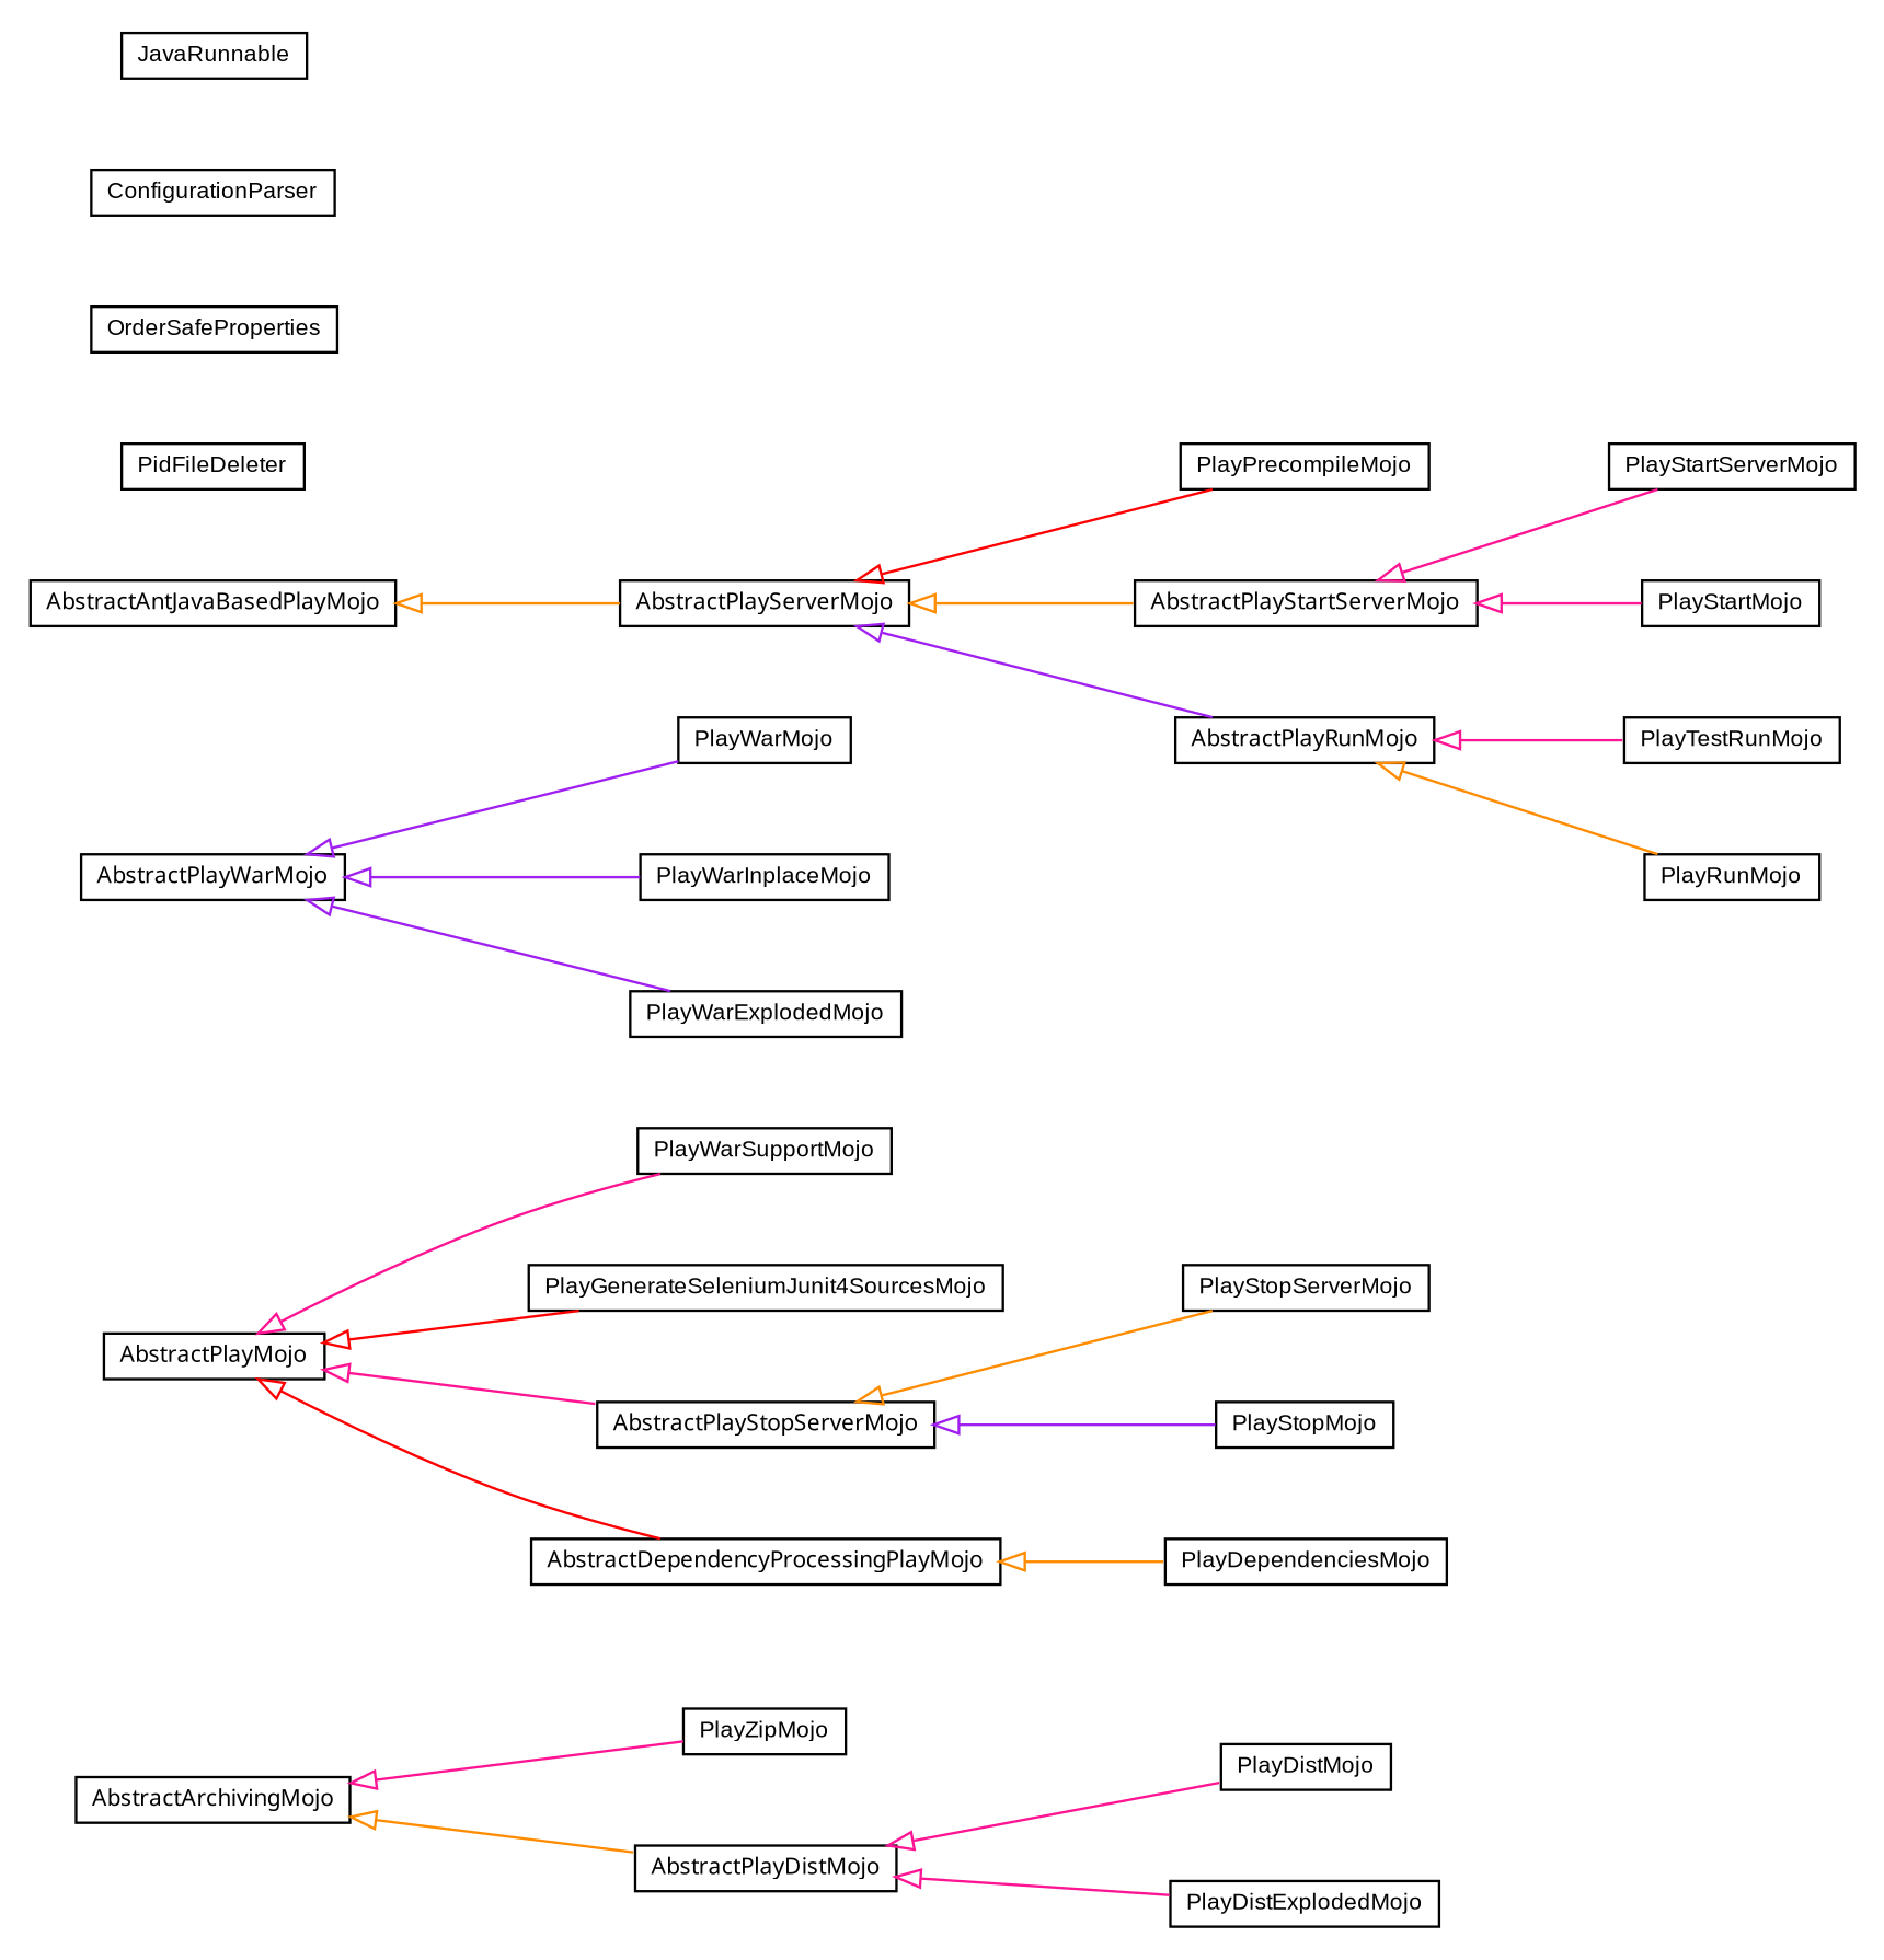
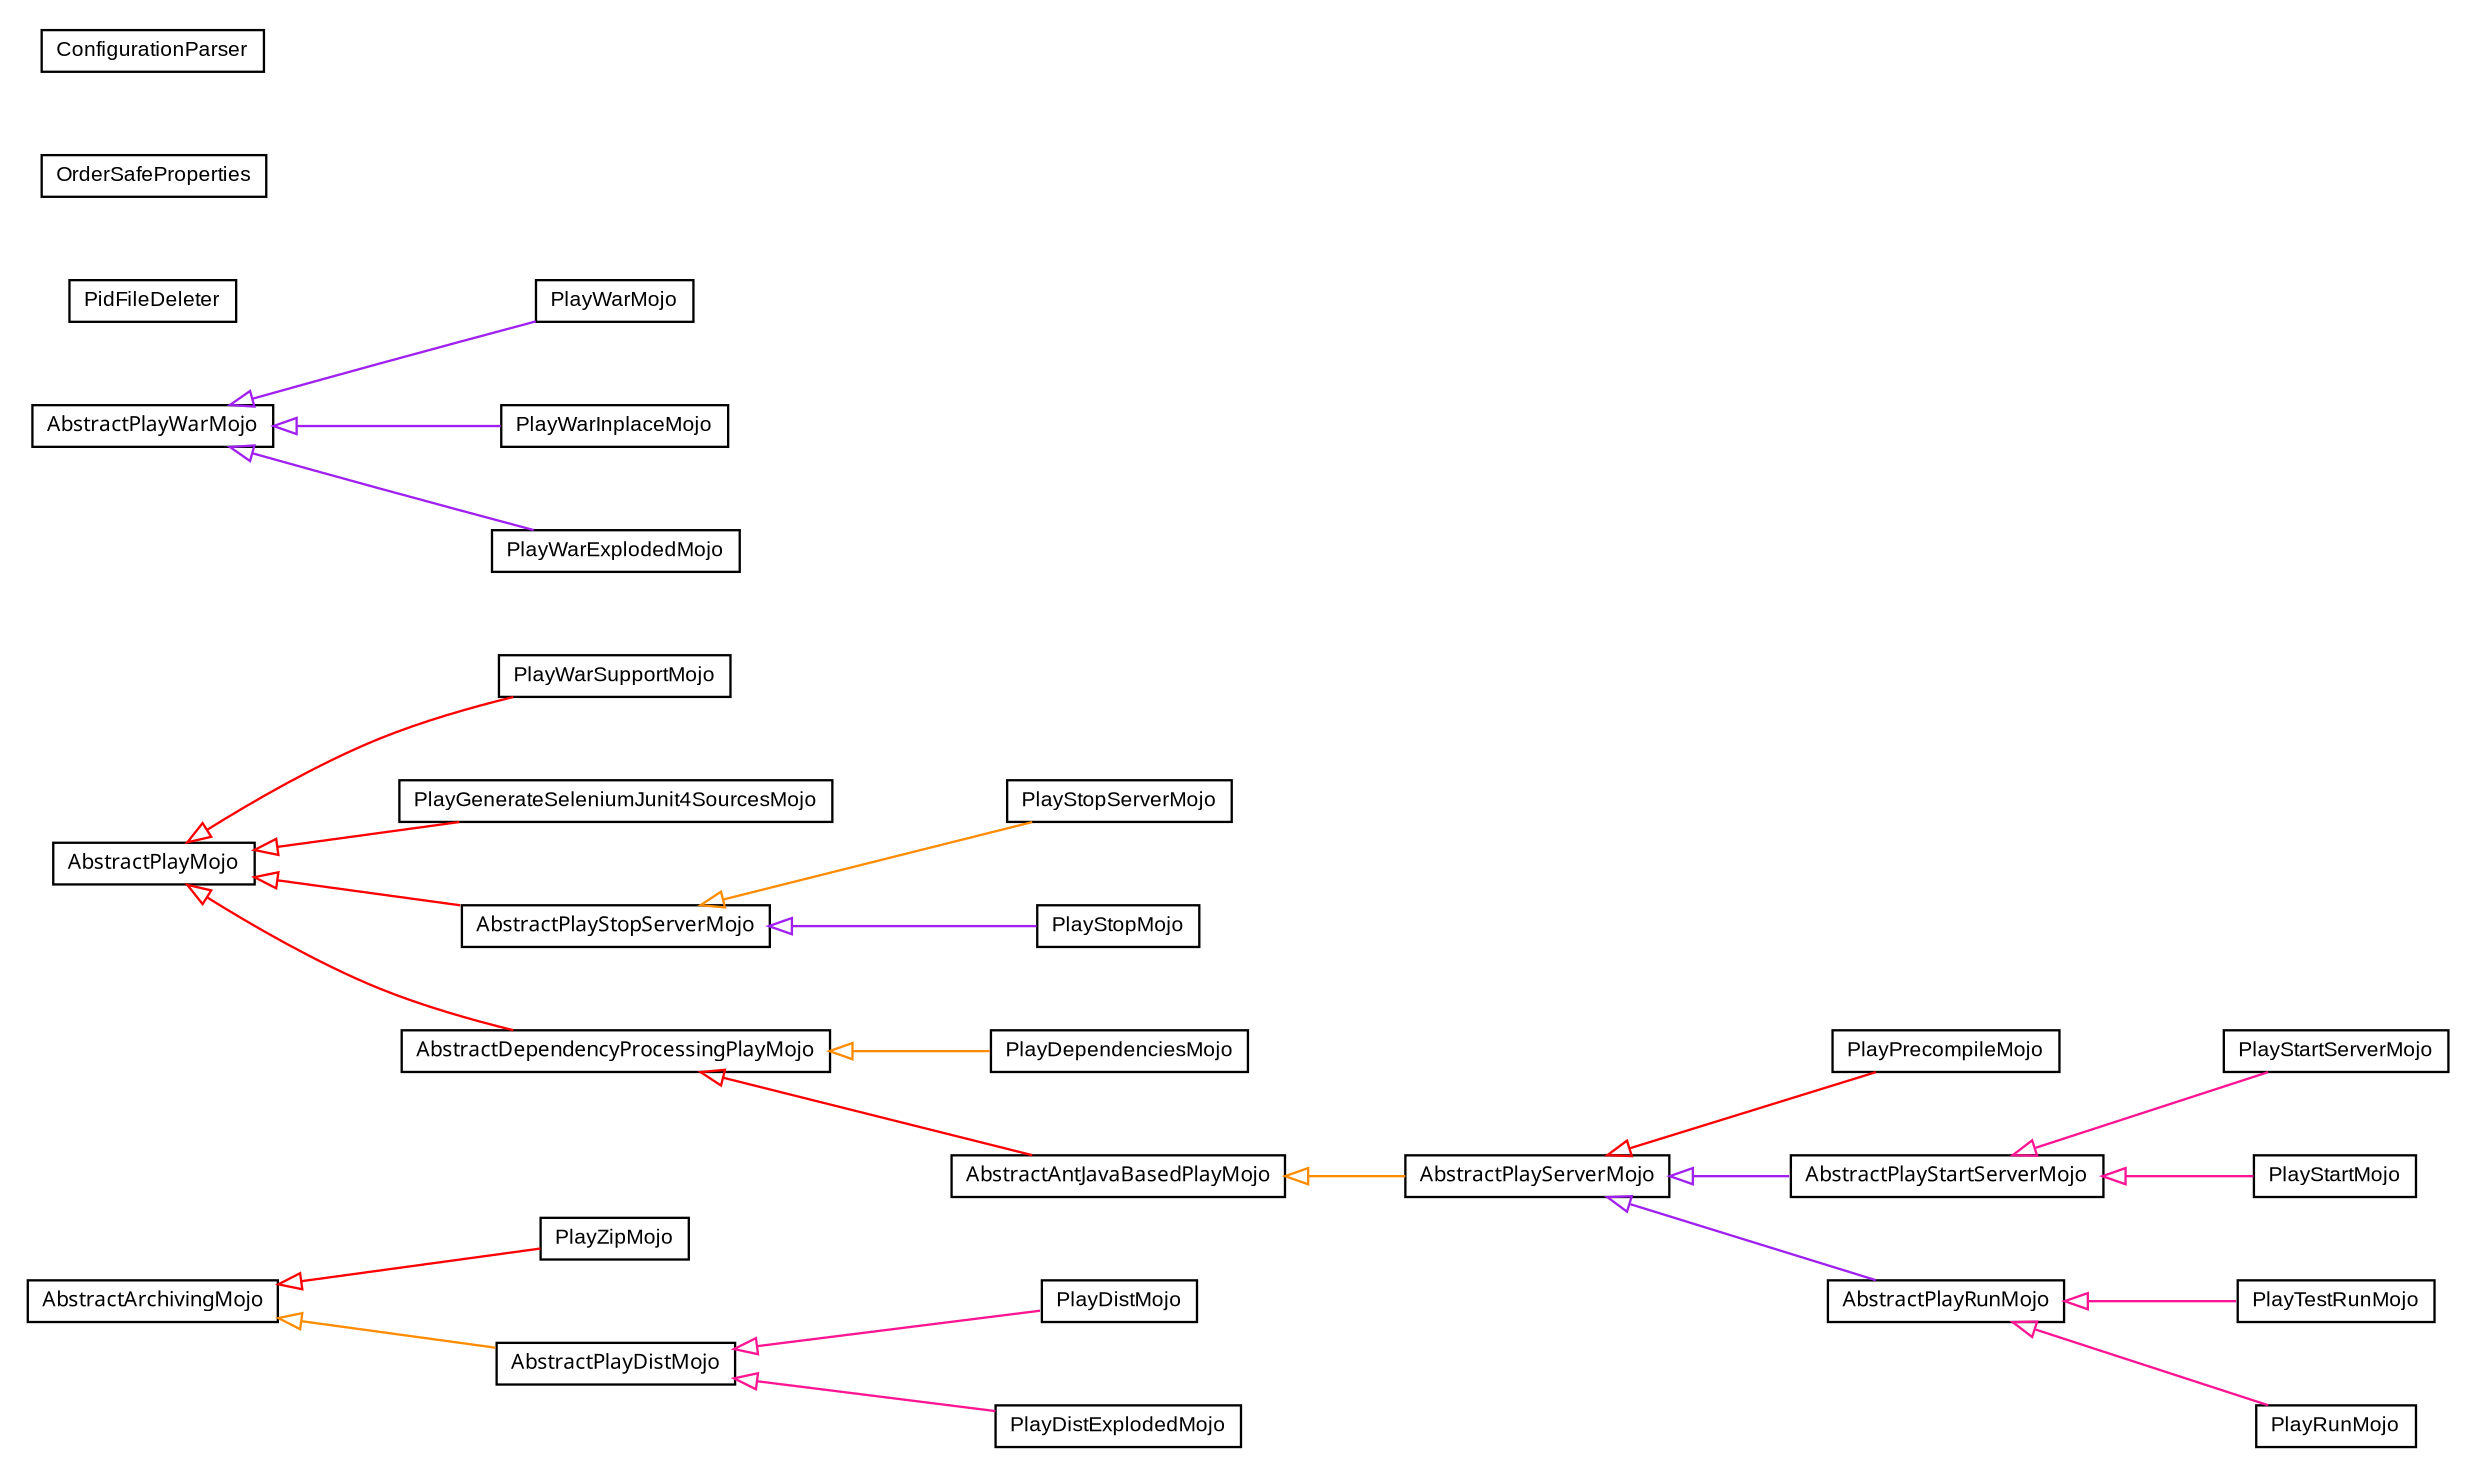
  digraph {
    rankdir=LR
    node [fontcolor=black fontname=arial fontsize=9.0 shape=plaintext]
    edge [arrowtail=empty color=deeppink dir=back fontname=arial fontsize=10 headport=p labelfontname=arial labelfontsize=10 tailport=p]
    n1 [label=<<table border="0" cellborder="1" cellspacing="0" cellpadding="2" port="p" href="./PlayZipMojo.html"> 		<tr><td><table border="0" cellspacing="0" cellpadding="1"> 			<tr><td> PlayZipMojo </td></tr> 		</table></td></tr> 		</table>>]
    n2 [label=<<table border="0" cellborder="1" cellspacing="0" cellpadding="2" port="p" href="./PlayWarSupportMojo.html"> 		<tr><td><table border="0" cellspacing="0" cellpadding="1"> 			<tr><td> PlayWarSupportMojo </td></tr> 		</table></td></tr> 		</table>>]
    n3 [label=<<table border="0" cellborder="1" cellspacing="0" cellpadding="2" port="p" href="./PlayWarMojo.html"> 		<tr><td><table border="0" cellspacing="0" cellpadding="1"> 			<tr><td> PlayWarMojo </td></tr> 		</table></td></tr> 		</table>>]
    n4 [label=<<table border="0" cellborder="1" cellspacing="0" cellpadding="2" port="p" href="./PlayWarInplaceMojo.html"> 		<tr><td><table border="0" cellspacing="0" cellpadding="1"> 			<tr><td> PlayWarInplaceMojo </td></tr> 		</table></td></tr> 		</table>>]
    n5 [label=<<table border="0" cellborder="1" cellspacing="0" cellpadding="2" port="p" href="./PlayWarExplodedMojo.html"> 		<tr><td><table border="0" cellspacing="0" cellpadding="1"> 			<tr><td> PlayWarExplodedMojo </td></tr> 		</table></td></tr> 		</table>>]
    n6 [label=<<table border="0" cellborder="1" cellspacing="0" cellpadding="2" port="p" href="./PlayTestRunMojo.html"> 		<tr><td><table border="0" cellspacing="0" cellpadding="1"> 			<tr><td> PlayTestRunMojo </td></tr> 		</table></td></tr> 		</table>>]
    n7 [label=<<table border="0" cellborder="1" cellspacing="0" cellpadding="2" port="p" href="./PlayStopServerMojo.html"> 		<tr><td><table border="0" cellspacing="0" cellpadding="1"> 			<tr><td> PlayStopServerMojo </td></tr> 		</table></td></tr> 		</table>>]
    n8 [label=<<table border="0" cellborder="1" cellspacing="0" cellpadding="2" port="p" href="./PlayStopMojo.html"> 		<tr><td><table border="0" cellspacing="0" cellpadding="1"> 			<tr><td> PlayStopMojo </td></tr> 		</table></td></tr> 		</table>>]
    n9 [label=<<table border="0" cellborder="1" cellspacing="0" cellpadding="2" port="p" href="./PlayStartServerMojo.html"> 		<tr><td><table border="0" cellspacing="0" cellpadding="1"> 			<tr><td> PlayStartServerMojo </td></tr> 		</table></td></tr> 		</table>>]
    n10 [label=<<table border="0" cellborder="1" cellspacing="0" cellpadding="2" port="p" href="./PlayStartMojo.html"> 		<tr><td><table border="0" cellspacing="0" cellpadding="1"> 			<tr><td> PlayStartMojo </td></tr> 		</table></td></tr> 		</table>>]
    n11 [label=<<table border="0" cellborder="1" cellspacing="0" cellpadding="2" port="p" href="./PlayRunMojo.html"> 		<tr><td><table border="0" cellspacing="0" cellpadding="1"> 			<tr><td> PlayRunMojo </td></tr> 		</table></td></tr> 		</table>>]
    n12 [label=<<table border="0" cellborder="1" cellspacing="0" cellpadding="2" port="p" href="./PlayPrecompileMojo.html"> 		<tr><td><table border="0" cellspacing="0" cellpadding="1"> 			<tr><td> PlayPrecompileMojo </td></tr> 		</table></td></tr> 		</table>>]
    n13 [label=<<table border="0" cellborder="1" cellspacing="0" cellpadding="2" port="p" href="./PlayGenerateSeleniumJunit4SourcesMojo.html"> 		<tr><td><table border="0" cellspacing="0" cellpadding="1"> 			<tr><td> PlayGenerateSeleniumJunit4SourcesMojo </td></tr> 		</table></td></tr> 		</table>>]
    n14 [label=<<table border="0" cellborder="1" cellspacing="0" cellpadding="2" port="p" href="./PlayDistMojo.html"> 		<tr><td><table border="0" cellspacing="0" cellpadding="1"> 			<tr><td> PlayDistMojo </td></tr> 		</table></td></tr> 		</table>>]
    n15 [label=<<table border="0" cellborder="1" cellspacing="0" cellpadding="2" port="p" href="./PlayDistExplodedMojo.html"> 		<tr><td><table border="0" cellspacing="0" cellpadding="1"> 			<tr><td> PlayDistExplodedMojo </td></tr> 		</table></td></tr> 		</table>>]
    n16 [label=<<table border="0" cellborder="1" cellspacing="0" cellpadding="2" port="p" href="./PlayDependenciesMojo.html"> 		<tr><td><table border="0" cellspacing="0" cellpadding="1"> 			<tr><td> PlayDependenciesMojo </td></tr> 		</table></td></tr> 		</table>>]
    n17 [label=<<table border="0" cellborder="1" cellspacing="0" cellpadding="2" port="p" href="./PidFileDeleter.html"> 		<tr><td><table border="0" cellspacing="0" cellpadding="1"> 			<tr><td> PidFileDeleter </td></tr> 		</table></td></tr> 		</table>>]
    n18 [label=<<table border="0" cellborder="1" cellspacing="0" cellpadding="2" port="p" href="./OrderSafeProperties.html"> 		<tr><td><table border="0" cellspacing="0" cellpadding="1"> 			<tr><td> OrderSafeProperties </td></tr> 		</table></td></tr> 		</table>>]
    n19 [label=<<table border="0" cellborder="1" cellspacing="0" cellpadding="2" port="p" href="./ConfigurationParser.html"> 		<tr><td><table border="0" cellspacing="0" cellpadding="1"> 			<tr><td> ConfigurationParser </td></tr> 		</table></td></tr> 		</table>>]
    n20 [label=<<table border="0" cellborder="1" cellspacing="0" cellpadding="2" port="p" href="./AbstractPlayWarMojo.html"> 		<tr><td><table border="0" cellspacing="0" cellpadding="1"> 			<tr><td><font face="ariali"> AbstractPlayWarMojo </font></td></tr> 		</table></td></tr> 		</table>>]
    n21 [label=<<table border="0" cellborder="1" cellspacing="0" cellpadding="2" port="p" href="./AbstractPlayStopServerMojo.html"> 		<tr><td><table border="0" cellspacing="0" cellpadding="1"> 			<tr><td><font face="ariali"> AbstractPlayStopServerMojo </font></td></tr> 		</table></td></tr> 		</table>>]
    n22 [label=<<table border="0" cellborder="1" cellspacing="0" cellpadding="2" port="p" href="./AbstractPlayStartServerMojo.html"> 		<tr><td><table border="0" cellspacing="0" cellpadding="1"> 			<tr><td><font face="ariali"> AbstractPlayStartServerMojo </font></td></tr> 		</table></td></tr> 		</table>>]
    n23 [label=<<table border="0" cellborder="1" cellspacing="0" cellpadding="2" port="p" href="./AbstractPlayServerMojo.html"> 		<tr><td><table border="0" cellspacing="0" cellpadding="1"> 			<tr><td><font face="ariali"> AbstractPlayServerMojo </font></td></tr> 		</table></td></tr> 		</table>>]
    n24 [label=<<table border="0" cellborder="1" cellspacing="0" cellpadding="2" port="p" href="./AbstractPlayRunMojo.html"> 		<tr><td><table border="0" cellspacing="0" cellpadding="1"> 			<tr><td><font face="ariali"> AbstractPlayRunMojo </font></td></tr> 		</table></td></tr> 		</table>>]
    n25 [label=<<table border="0" cellborder="1" cellspacing="0" cellpadding="2" port="p" href="./AbstractPlayMojo.html"> 		<tr><td><table border="0" cellspacing="0" cellpadding="1"> 			<tr><td><font face="ariali"> AbstractPlayMojo </font></td></tr> 		</table></td></tr> 		</table>>]
    n26 [label=<<table border="0" cellborder="1" cellspacing="0" cellpadding="2" port="p" href="./AbstractDependencyProcessingPlayMojo.html"> 		<tr><td><table border="0" cellspacing="0" cellpadding="1"> 			<tr><td><font face="ariali"> AbstractDependencyProcessingPlayMojo </font></td></tr> 		</table></td></tr> 		</table>>]
    n27 [label=<<table border="0" cellborder="1" cellspacing="0" cellpadding="2" port="p" href="./AbstractAntJavaBasedPlayMojo.html"> 		<tr><td><table border="0" cellspacing="0" cellpadding="1"> 			<tr><td><font face="ariali"> AbstractAntJavaBasedPlayMojo </font></td></tr> 		</table></td></tr> 		</table>>]
    n28 [label=<<table border="0" cellborder="1" cellspacing="0" cellpadding="2" port="p" href="./AbstractPlayDistMojo.html"> 		<tr><td><table border="0" cellspacing="0" cellpadding="1"> 			<tr><td><font face="ariali"> AbstractPlayDistMojo </font></td></tr> 		</table></td></tr> 		</table>>]
    n29 [label=<<table border="0" cellborder="1" cellspacing="0" cellpadding="2" port="p" href="./AbstractArchivingMojo.html"> 		<tr><td><table border="0" cellspacing="0" cellpadding="1"> 			<tr><td><font face="ariali"> AbstractArchivingMojo </font></td></tr> 		</table></td></tr> 		</table>>]
-   n30 [label=<<table border="0" cellborder="1" cellspacing="0" cellpadding="2" port="p" href="./AbstractAntJavaBasedPlayMojo.JavaRunnable.html"> 		<tr><td><table border="0" cellspacing="0" cellpadding="1"> 			<tr><td> JavaRunnable </td></tr> 		</table></td></tr> 		</table>>]
    n20 -> n3 [color=purple]
    n20 -> n4 [color=purple]
    n20 -> n5 [color=purple]
    n21 -> n7 [color=darkorange]
    n21 -> n8 [color=purple]
    n22 -> n9
    n22 -> n10
    n23 -> n12 [color=red]
-   n23 -> n22 [color=darkorange]
+   n23 -> n22 [color=purple]
    n23 -> n24 [color=purple]
    n24 -> n6
-   n24 -> n11 [color=darkorange]
-   n25 -> n2
+   n24 -> n11
+   n25 -> n2 [color=red]
    n25 -> n13 [color=red]
-   n25 -> n21
+   n25 -> n21 [color=red]
    n25 -> n26 [color=red]
    n26 -> n16 [color=darkorange]
+   n26 -> n27 [color=red]
    n27 -> n23 [color=darkorange]
    n28 -> n14
    n28 -> n15
-   n29 -> n1
+   n29 -> n1 [color=red]
    n29 -> n28 [color=darkorange]
  }
